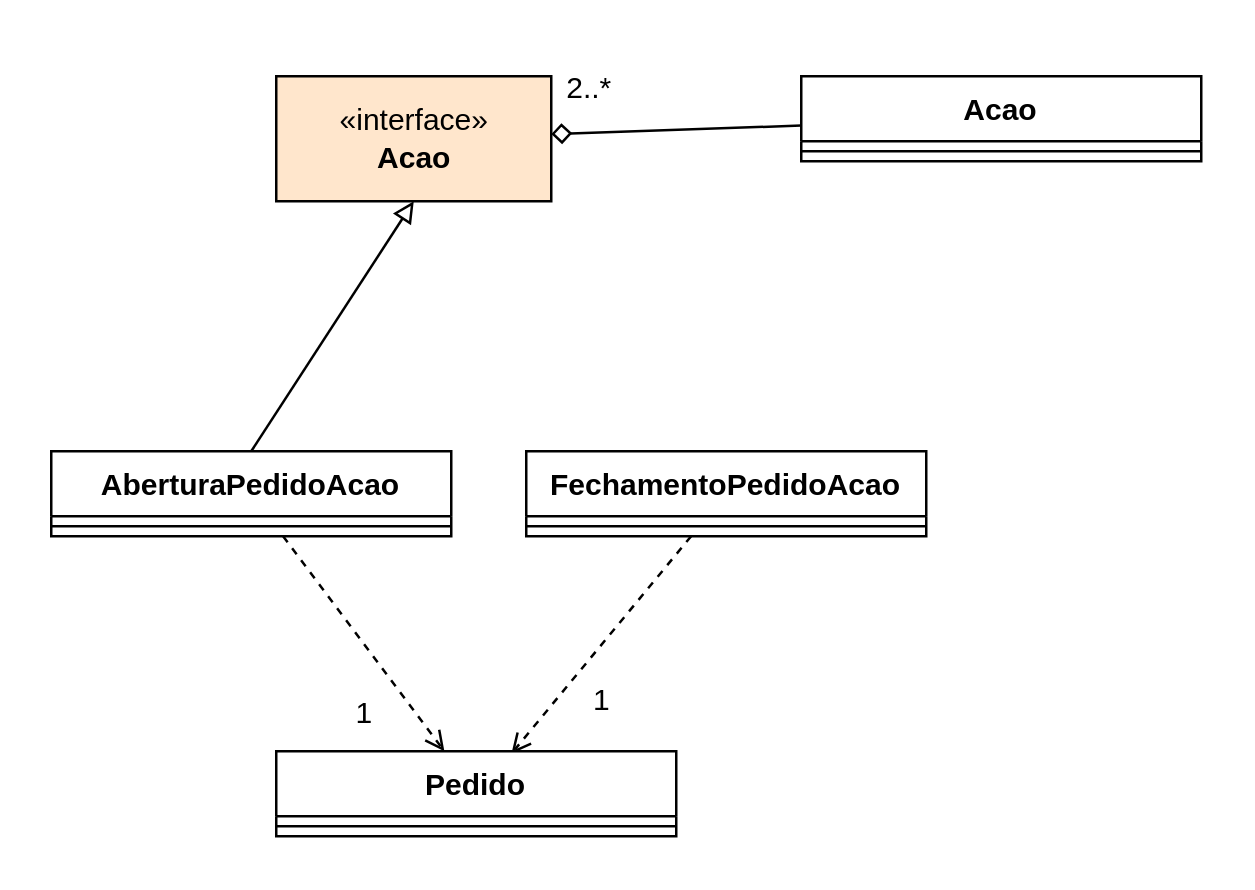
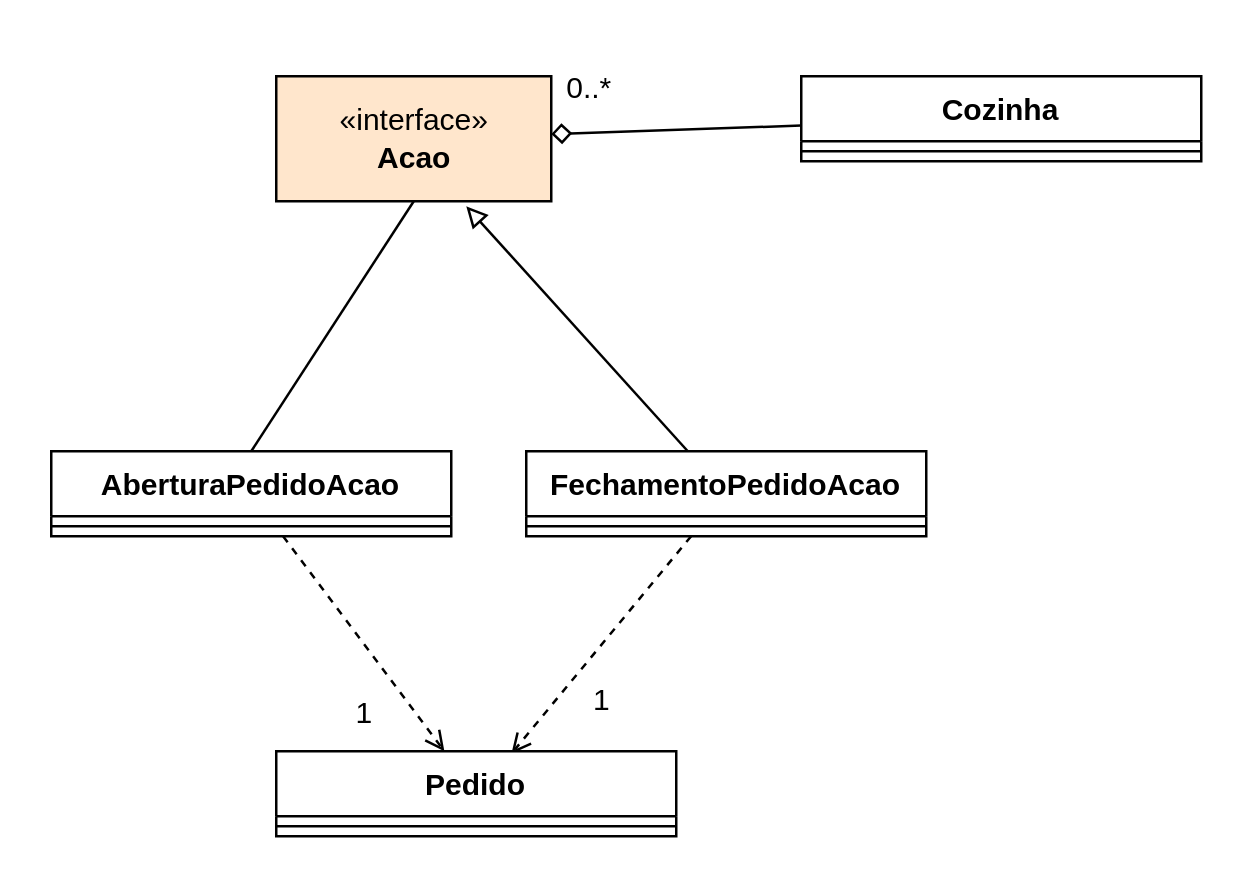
  <mxCell id="0" />
  <mxCell id="1" parent="0" />
- <mxCell id="2" style="rounded=0;orthogonalLoop=1;jettySize=auto;html=1;exitX=0.5;exitY=0;exitDx=0;exitDy=0;entryX=0.5;entryY=1;entryDx=0;entryDy=0;endArrow=block;endFill=0;" edge="1" parent="1" source="4" target="15"><mxGeometry relative="1" as="geometry" /></mxCell>
+ <mxCell id="2" style="rounded=0;orthogonalLoop=1;jettySize=auto;html=1;exitX=0.5;exitY=0;exitDx=0;exitDy=0;entryX=0.5;entryY=1;entryDx=0;entryDy=0;endArrow=none;endFill=0;" edge="1" parent="1" source="4" target="15"><mxGeometry relative="1" as="geometry" /></mxCell>
  <mxCell id="3" style="edgeStyle=none;rounded=0;orthogonalLoop=1;jettySize=auto;html=1;endArrow=open;endFill=0;dashed=1;" edge="1" parent="1" source="4" target="10"><mxGeometry relative="1" as="geometry" /></mxCell>
  <mxCell id="4" value="AberturaPedidoAcao" style="swimlane;fontStyle=1;align=center;verticalAlign=top;childLayout=stackLayout;horizontal=1;startSize=26;horizontalStack=0;resizeParent=1;resizeParentMax=0;resizeLast=0;collapsible=1;marginBottom=0;" vertex="1" parent="1"><mxGeometry x="20" y="180" width="160" height="34" as="geometry" /></mxCell>
  <mxCell id="5" value="" style="line;strokeWidth=1;fillColor=none;align=left;verticalAlign=middle;spacingTop=-1;spacingLeft=3;spacingRight=3;rotatable=0;labelPosition=right;points=[];portConstraint=eastwest;strokeColor=inherit;" vertex="1" parent="4"><mxGeometry y="26" width="160" height="8" as="geometry" /></mxCell>
+ <mxCell id="6" style="edgeStyle=none;rounded=0;orthogonalLoop=1;jettySize=auto;html=1;entryX=0.691;entryY=1.04;entryDx=0;entryDy=0;entryPerimeter=0;endArrow=block;endFill=0;" edge="1" parent="1" source="8" target="15"><mxGeometry relative="1" as="geometry" /></mxCell>
  <mxCell id="7" style="edgeStyle=none;rounded=0;orthogonalLoop=1;jettySize=auto;html=1;entryX=0.588;entryY=0.029;entryDx=0;entryDy=0;entryPerimeter=0;endArrow=open;endFill=0;dashed=1;" edge="1" parent="1" source="8" target="10"><mxGeometry relative="1" as="geometry" /></mxCell>
  <mxCell id="8" value="FechamentoPedidoAcao" style="swimlane;fontStyle=1;align=center;verticalAlign=top;childLayout=stackLayout;horizontal=1;startSize=26;horizontalStack=0;resizeParent=1;resizeParentMax=0;resizeLast=0;collapsible=1;marginBottom=0;" vertex="1" parent="1"><mxGeometry x="210" y="180" width="160" height="34" as="geometry" /></mxCell>
  <mxCell id="9" value="" style="line;strokeWidth=1;fillColor=none;align=left;verticalAlign=middle;spacingTop=-1;spacingLeft=3;spacingRight=3;rotatable=0;labelPosition=right;points=[];portConstraint=eastwest;strokeColor=inherit;" vertex="1" parent="8"><mxGeometry y="26" width="160" height="8" as="geometry" /></mxCell>
  <mxCell id="10" value="Pedido" style="swimlane;fontStyle=1;align=center;verticalAlign=top;childLayout=stackLayout;horizontal=1;startSize=26;horizontalStack=0;resizeParent=1;resizeParentMax=0;resizeLast=0;collapsible=1;marginBottom=0;" vertex="1" parent="1"><mxGeometry x="110" y="300" width="160" height="34" as="geometry" /></mxCell>
  <mxCell id="11" value="" style="line;strokeWidth=1;fillColor=none;align=left;verticalAlign=middle;spacingTop=-1;spacingLeft=3;spacingRight=3;rotatable=0;labelPosition=right;points=[];portConstraint=eastwest;strokeColor=inherit;" vertex="1" parent="10"><mxGeometry y="26" width="160" height="8" as="geometry" /></mxCell>
  <mxCell id="12" style="edgeStyle=none;rounded=0;orthogonalLoop=1;jettySize=auto;html=1;endArrow=diamond;endFill=0;" edge="1" parent="1" source="13" target="15"><mxGeometry relative="1" as="geometry" /></mxCell>
- <mxCell id="13" value="Acao" style="swimlane;fontStyle=1;align=center;verticalAlign=top;childLayout=stackLayout;horizontal=1;startSize=26;horizontalStack=0;resizeParent=1;resizeParentMax=0;resizeLast=0;collapsible=1;marginBottom=0;" vertex="1" parent="1"><mxGeometry x="320" y="30" width="160" height="34" as="geometry" /></mxCell>
+ <mxCell id="13" value="Cozinha" style="swimlane;fontStyle=1;align=center;verticalAlign=top;childLayout=stackLayout;horizontal=1;startSize=26;horizontalStack=0;resizeParent=1;resizeParentMax=0;resizeLast=0;collapsible=1;marginBottom=0;" vertex="1" parent="1"><mxGeometry x="320" y="30" width="160" height="34" as="geometry" /></mxCell>
  <mxCell id="14" value="" style="line;strokeWidth=1;fillColor=none;align=left;verticalAlign=middle;spacingTop=-1;spacingLeft=3;spacingRight=3;rotatable=0;labelPosition=right;points=[];portConstraint=eastwest;strokeColor=inherit;" vertex="1" parent="13"><mxGeometry y="26" width="160" height="8" as="geometry" /></mxCell>
  <mxCell id="15" value="«interface»&lt;br&gt;&lt;b&gt;Acao&lt;/b&gt;" style="html=1;fillColor=#ffe6cc;" vertex="1" parent="1"><mxGeometry x="110" y="30" width="110" height="50" as="geometry" /></mxCell>
  <mxCell id="16" value="1" style="text;html=1;align=center;verticalAlign=middle;resizable=0;points=[];autosize=1;strokeColor=none;fillColor=none;" vertex="1" parent="1"><mxGeometry x="225" y="265" width="30" height="30" as="geometry" /></mxCell>
  <mxCell id="17" value="1" style="text;html=1;align=center;verticalAlign=middle;resizable=0;points=[];autosize=1;strokeColor=none;fillColor=none;" vertex="1" parent="1"><mxGeometry x="130" y="270" width="30" height="30" as="geometry" /></mxCell>
- <mxCell id="18" value="2..*" style="text;html=1;align=center;verticalAlign=middle;resizable=0;points=[];autosize=1;strokeColor=none;fillColor=none;" vertex="1" parent="1"><mxGeometry x="215" y="20" width="40" height="30" as="geometry" /></mxCell>
+ <mxCell id="18" value="0..*" style="text;html=1;align=center;verticalAlign=middle;resizable=0;points=[];autosize=1;strokeColor=none;fillColor=none;" vertex="1" parent="1"><mxGeometry x="215" y="20" width="40" height="30" as="geometry" /></mxCell>
